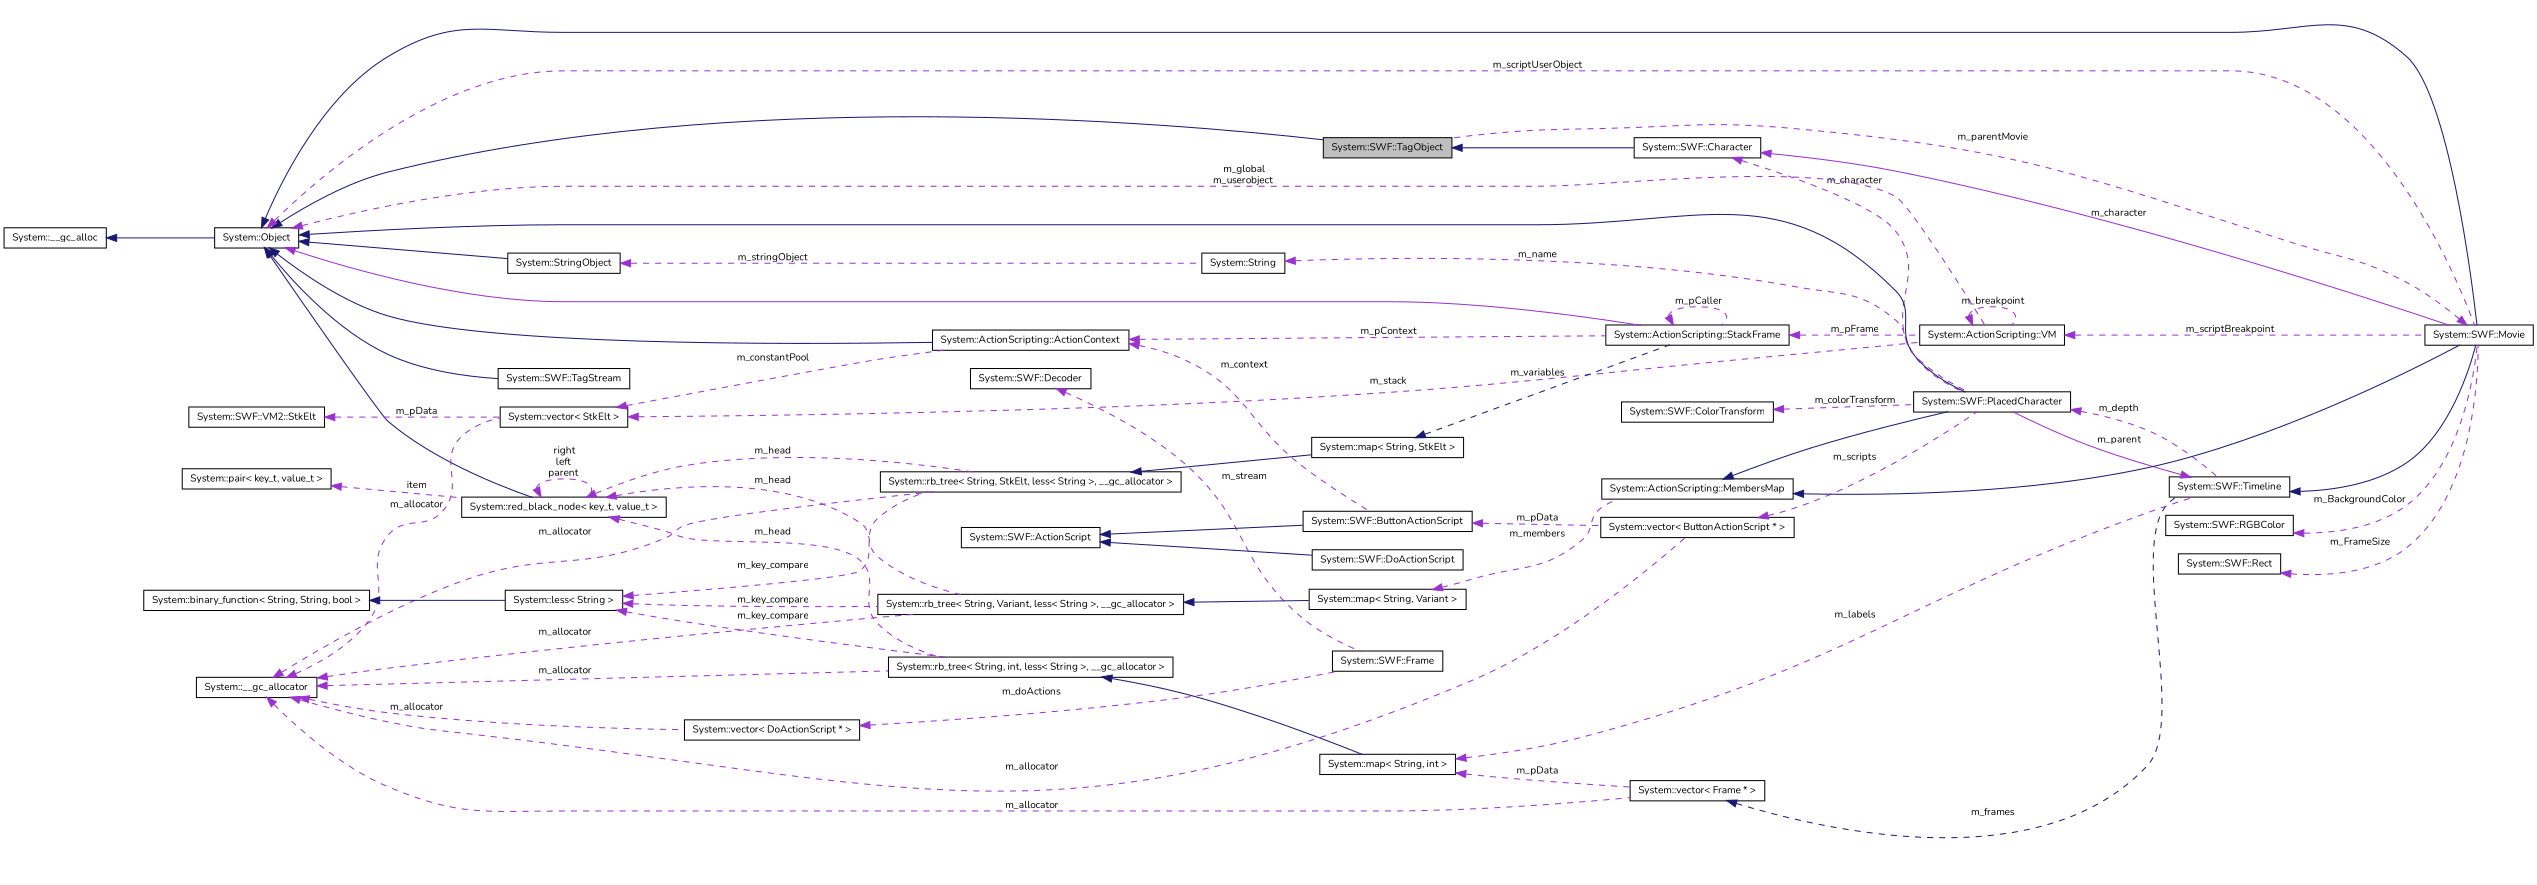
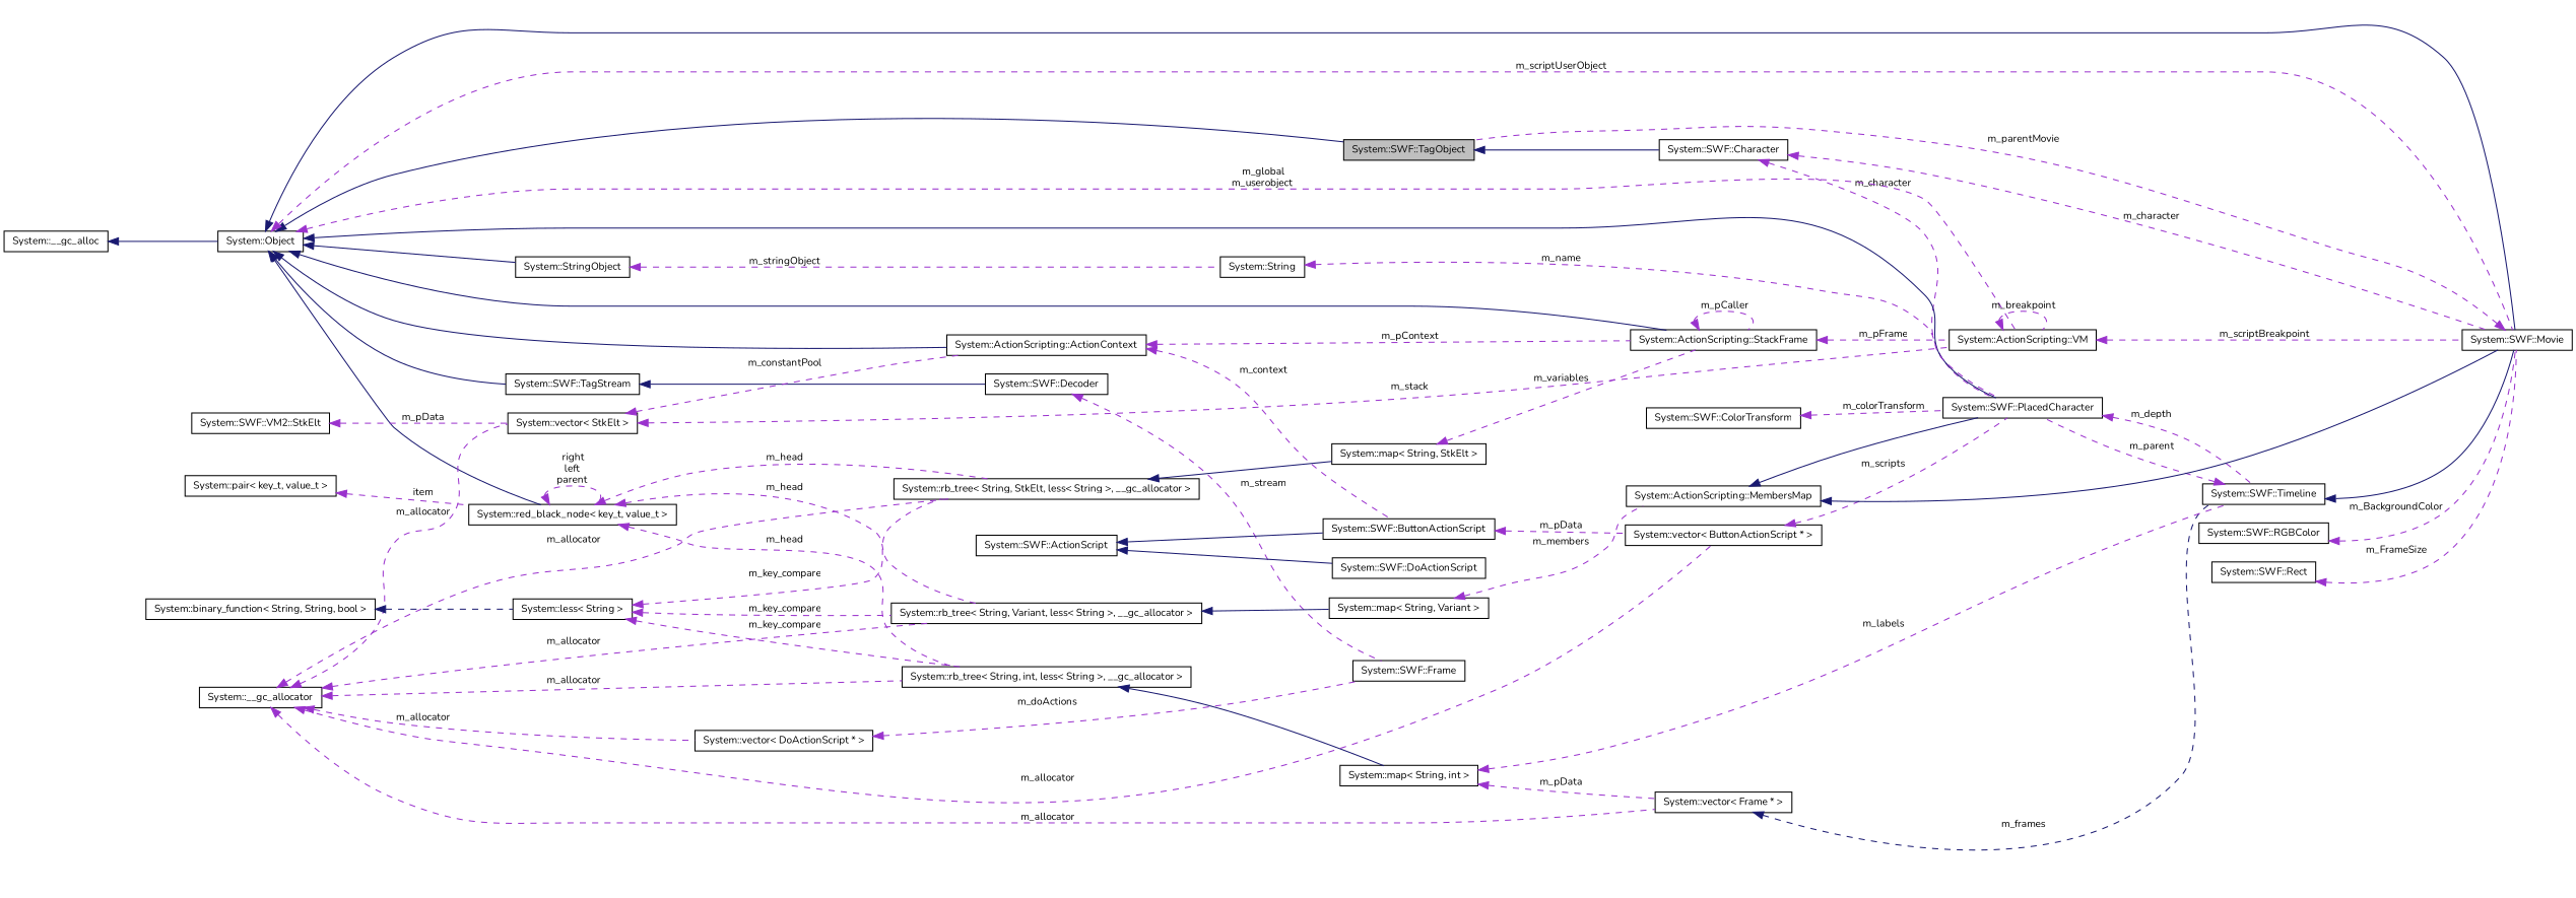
  digraph {
    fontname=Nunito
    rankdir=LR
    node [color=black fillcolor=white fontname=Nunito fontsize=10 shape=record style=filled]
    edge [color=darkorchid3 dir=back fontname=Nunito fontsize=10 labelfontname=Helvetica labelfontsize=10 style=dashed]
    n1 [fillcolor=grey75 fontcolor=black height=0.2 label="System::SWF::TagObject" width=0.4]
    n2 [height=0.2 label="System::SWF::Character" width=0.4]
    n3 [height=0.2 label="System::SWF::Movie" width=0.4]
    n4 [height=0.2 label="System::SWF::PlacedCharacter" width=0.4]
    n5 [height=0.2 label="System::Object" width=0.4]
    n6 [height=0.2 label="System::SWF::TagStream" width=0.4]
    n7 [height=0.2 label="System::red_black_node\< key_t, value_t \>" width=0.4]
    n8 [height=0.2 label="System::ActionScripting::ActionContext" width=0.4]
    n9 [height=0.2 label="System::StringObject" width=0.4]
    n10 [height=0.2 label="System::ActionScripting::VM" width=0.4]
    n11 [height=0.2 label="System::ActionScripting::StackFrame" width=0.4]
    n12 [height=0.2 label="System::SWF::Decoder" width=0.4]
    n13 [height=0.2 label="System::rb_tree\< String, int, less\< String \>, __gc_allocator \>" width=0.4]
    n14 [height=0.2 label="System::rb_tree\< String, Variant, less\< String \>, __gc_allocator \>" width=0.4]
    n15 [height=0.2 label="System::rb_tree\< String, StkElt, less\< String \>, __gc_allocator \>" width=0.4]
    n16 [height=0.2 label="System::SWF::Timeline" width=0.4]
    n17 [height=0.2 label="System::SWF::ButtonActionScript" width=0.4]
    n18 [height=0.2 label="System::String" width=0.4]
    n19 [height=0.2 label="System::__gc_alloc" width=0.4]
    n20 [height=0.2 label="System::vector\< Frame * \>" width=0.4]
    n21 [height=0.2 label="System::__gc_allocator" width=0.4]
    n22 [height=0.2 label="System::vector\< DoActionScript * \>" width=0.4]
    n23 [height=0.2 label="System::vector\< ButtonActionScript * \>" width=0.4]
    n24 [height=0.2 label="System::vector\< StkElt \>" width=0.4]
    n25 [height=0.2 label="System::SWF::Frame" width=0.4]
    n26 [height=0.2 label="System::map\< String, int \>" width=0.4]
    n27 [height=0.2 label="System::map\< String, Variant \>" width=0.4]
    n28 [height=0.2 label="System::map\< String, StkElt \>" width=0.4]
    n29 [height=0.2 label="System::SWF::DoActionScript" width=0.4]
    n30 [height=0.2 label="System::SWF::ActionScript" width=0.4]
    n31 [height=0.2 label="System::less\< String \>" width=0.4]
    n32 [height=0.2 label="System::binary_function\< String, String, bool \>" width=0.4]
    n33 [height=0.2 label="System::pair\< key_t, value_t \>" width=0.4]
    n34 [height=0.2 label="System::ActionScripting::MembersMap" width=0.4]
    n35 [height=0.2 label="System::SWF::VM2::StkElt" width=0.4]
    n36 [height=0.2 label="System::SWF::ColorTransform" width=0.4]
    n37 [height=0.2 label="System::SWF::RGBColor" width=0.4]
    n38 [height=0.2 label="System::SWF::Rect" width=0.4]
    n1 -> n2 [color=midnightblue style=solid]
-   n2 -> n3 [label=" m_character" style=solid]
+   n2 -> n3 [label=" m_character"]
    n2 -> n4 [label=" m_character"]
    n3 -> n1 [label=" m_parentMovie"]
    n4 -> n16 [label=" m_depth"]
    n5 -> n1 [color=midnightblue style=solid]
    n5 -> n3 [color=midnightblue style=solid]
    n5 -> n3 [label=" m_scriptUserObject"]
    n5 -> n4 [color=midnightblue style=solid]
    n5 -> n6 [color=midnightblue style=solid]
    n5 -> n7 [color=midnightblue style=solid]
    n5 -> n8 [color=midnightblue style=solid]
    n5 -> n9 [color=midnightblue style=solid]
    n5 -> n10 [label=" m_global\nm_userobject"]
-   n5 -> n11 [style=solid]
+   n5 -> n11 [color=midnightblue style=solid]
+   n6 -> n12 [color=midnightblue style=solid]
    n7 -> n7 [label=" right\nleft\nparent"]
    n7 -> n13 [label=" m_head"]
    n7 -> n14 [label=" m_head"]
    n7 -> n15 [label=" m_head"]
    n8 -> n11 [label=" m_pContext"]
    n8 -> n17 [label=" m_context"]
    n9 -> n18 [label=" m_stringObject"]
    n10 -> n3 [label=" m_scriptBreakpoint"]
    n10 -> n10 [label=" m_breakpoint"]
    n11 -> n10 [label=" m_pFrame"]
    n11 -> n11 [label=" m_pCaller"]
    n12 -> n25 [label=" m_stream"]
    n13 -> n26 [color=midnightblue style=solid]
    n14 -> n27 [color=midnightblue style=solid]
    n15 -> n28 [color=midnightblue style=solid]
    n16 -> n3 [color=midnightblue style=solid]
-   n16 -> n4 [label=" m_parent" style=solid]
+   n16 -> n4 [label=" m_parent"]
    n17 -> n23 [label=" m_pData"]
    n18 -> n4 [label=" m_name"]
    n19 -> n5 [color=midnightblue style=solid]
    n20 -> n16 [color=midnightblue label=" m_frames"]
    n21 -> n13 [label=" m_allocator"]
    n21 -> n14 [label=" m_allocator"]
    n21 -> n15 [label=" m_allocator"]
    n21 -> n20 [label=" m_allocator"]
    n21 -> n22 [label=" m_allocator"]
    n21 -> n23 [label=" m_allocator"]
    n21 -> n24 [label=" m_allocator"]
    n22 -> n25 [label=" m_doActions"]
    n23 -> n4 [label=" m_scripts"]
    n24 -> n8 [label=" m_constantPool"]
    n24 -> n10 [label=" m_stack"]
    n26 -> n16 [label=" m_labels"]
    n26 -> n20 [label=" m_pData"]
    n27 -> n34 [label=" m_members"]
-   n28 -> n11 [color=midnightblue label=" m_variables"]
+   n28 -> n11 [label=" m_variables"]
    n30 -> n17 [color=midnightblue style=solid]
    n30 -> n29 [color=midnightblue style=solid]
    n31 -> n13 [label=" m_key_compare"]
    n31 -> n14 [label=" m_key_compare"]
    n31 -> n15 [label=" m_key_compare"]
-   n32 -> n31 [color=midnightblue style=solid]
+   n32 -> n31 [color=midnightblue]
    n33 -> n7 [label=" item"]
    n34 -> n3 [color=midnightblue style=solid]
    n34 -> n4 [color=midnightblue style=solid]
    n35 -> n24 [label=" m_pData"]
    n36 -> n4 [label=" m_colorTransform"]
    n37 -> n3 [label=" m_BackgroundColor"]
    n38 -> n3 [label=" m_FrameSize"]
  }
